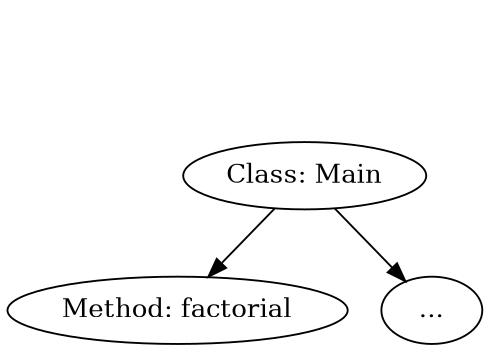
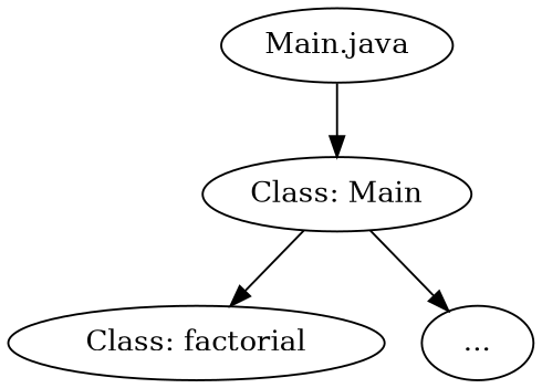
  digraph {
    node [shape=ellipse]
+   n1 [label="Main.java"]
    n2 [label="Class: Main"]
-   n3 [label="Method: factorial"]
+   n3 [label="Class: factorial"]
    n4 [label="..."]
+   n1 -> n2
    n2 -> n3
    n2 -> n4
  }
